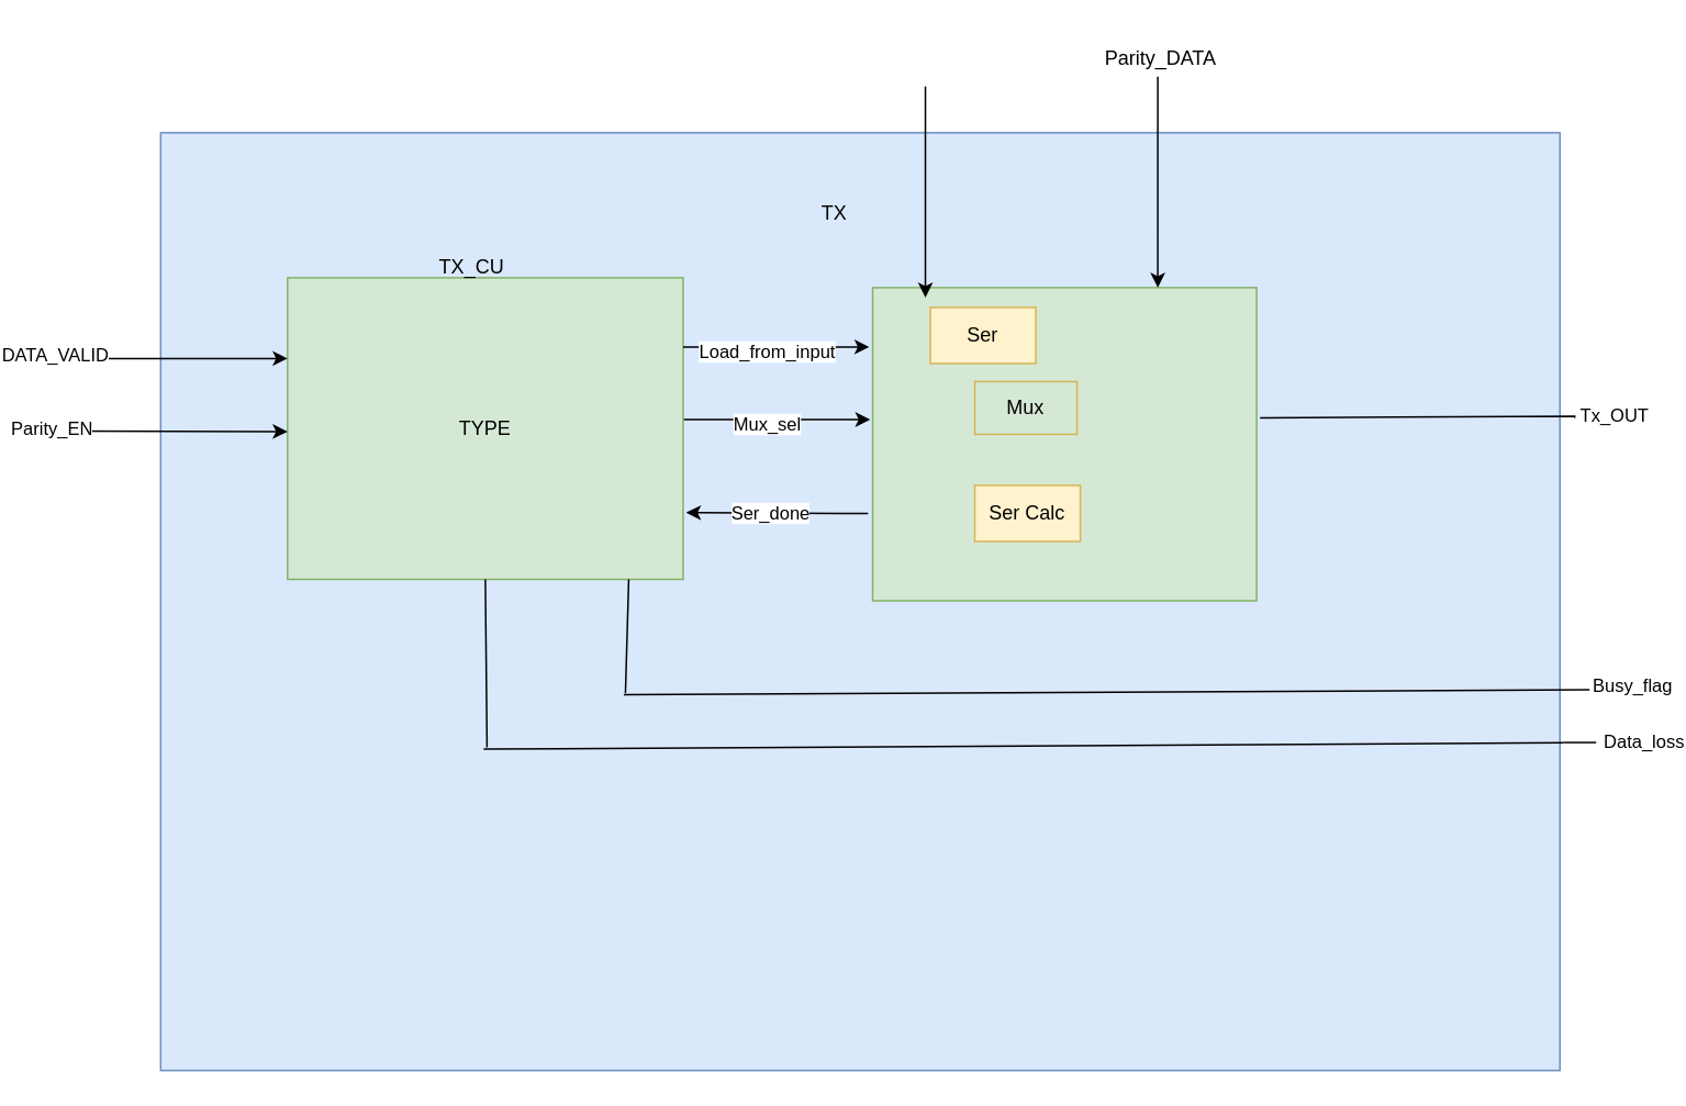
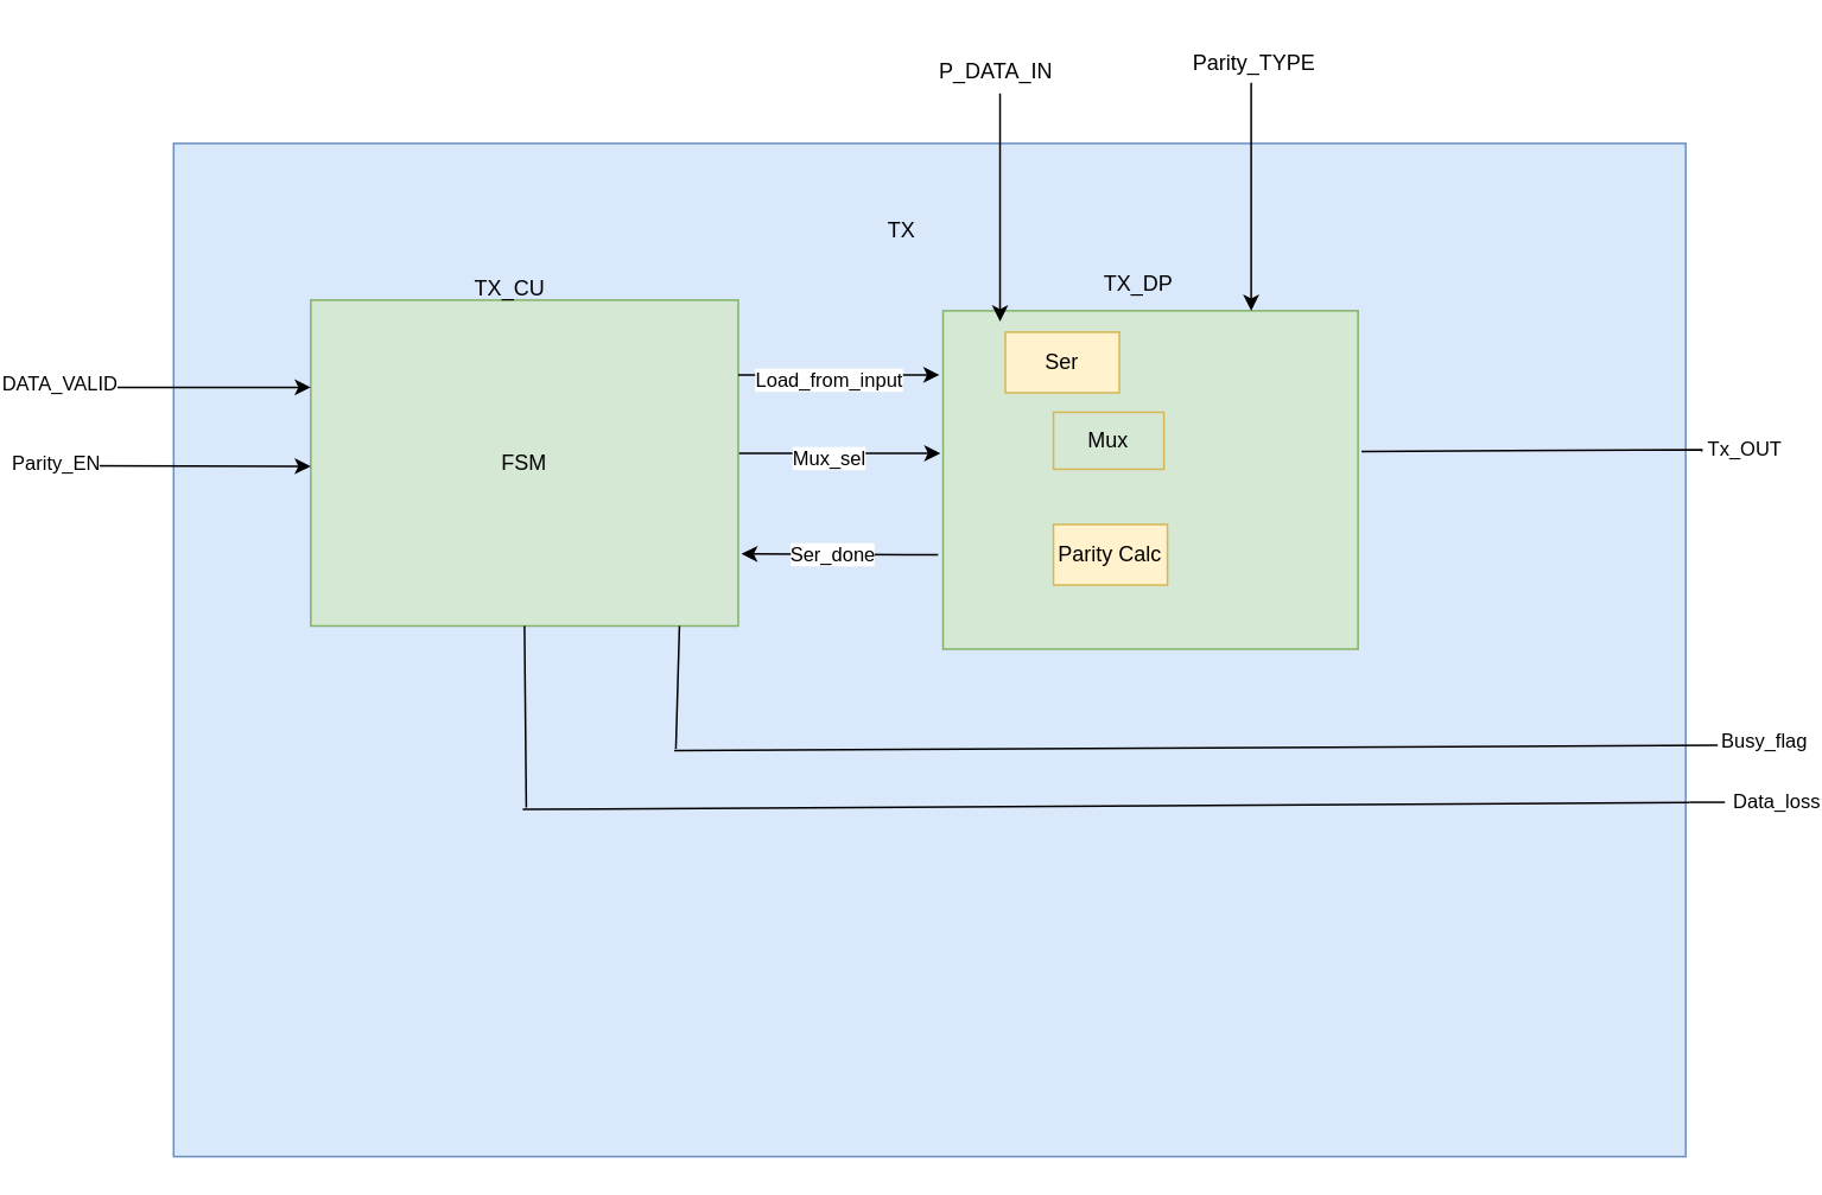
  <mxCell id="0" />
  <mxCell id="1" parent="0" />
  <mxCell id="2" value="" style="rounded=0;whiteSpace=wrap;html=1;fillColor=#dae8fc;strokeColor=#6c8ebf;" parent="1" vertex="1"><mxGeometry x="76" y="80" width="849" height="569" as="geometry" /></mxCell>
- <mxCell id="3" value="TYPE" style="rounded=0;whiteSpace=wrap;html=1;fillColor=#d5e8d4;strokeColor=#82b366;" parent="1" vertex="1"><mxGeometry x="153" y="168" width="240" height="183" as="geometry" /></mxCell>
+ <mxCell id="3" value="FSM" style="rounded=0;whiteSpace=wrap;html=1;fillColor=#d5e8d4;strokeColor=#82b366;" parent="1" vertex="1"><mxGeometry x="153" y="168" width="240" height="183" as="geometry" /></mxCell>
  <mxCell id="4" value="TX_CU" style="text;html=1;strokeColor=none;fillColor=none;align=center;verticalAlign=middle;whiteSpace=wrap;rounded=0;" parent="1" vertex="1"><mxGeometry x="235" y="147" width="60" height="30" as="geometry" /></mxCell>
  <mxCell id="5" value="" style="rounded=0;whiteSpace=wrap;html=1;fillColor=#d5e8d4;strokeColor=#82b366;" parent="1" vertex="1"><mxGeometry x="508" y="174" width="233" height="190" as="geometry" /></mxCell>
+ <mxCell id="6" value="TX_DP" style="text;html=1;strokeColor=none;fillColor=none;align=center;verticalAlign=middle;whiteSpace=wrap;rounded=0;" parent="1" vertex="1"><mxGeometry x="588" y="144" width="60" height="30" as="geometry" /></mxCell>
  <mxCell id="7" value="TX" style="text;html=1;strokeColor=none;fillColor=none;align=center;verticalAlign=middle;whiteSpace=wrap;rounded=0;" parent="1" vertex="1"><mxGeometry x="455" y="114" width="60" height="30" as="geometry" /></mxCell>
  <mxCell id="8" value="Ser" style="rounded=0;whiteSpace=wrap;html=1;fillColor=#fff2cc;strokeColor=#d6b656;" parent="1" vertex="1"><mxGeometry x="543" y="186" width="64" height="34" as="geometry" /></mxCell>
- <mxCell id="9" value="Ser Calc" style="rounded=0;whiteSpace=wrap;html=1;fillColor=#fff2cc;strokeColor=#d6b656;" parent="1" vertex="1"><mxGeometry x="570" y="294" width="64" height="34" as="geometry" /></mxCell>
+ <mxCell id="9" value="Parity Calc" style="rounded=0;whiteSpace=wrap;html=1;fillColor=#fff2cc;strokeColor=#d6b656;" parent="1" vertex="1"><mxGeometry x="570" y="294" width="64" height="34" as="geometry" /></mxCell>
  <mxCell id="10" value="Mux" style="rounded=0;whiteSpace=wrap;html=1;fillColor=#d5e8d4;strokeColor=#d6b656;" parent="1" vertex="1"><mxGeometry x="570" y="231" width="62" height="32" as="geometry" /></mxCell>
  <mxCell id="11" value="" style="endArrow=none;html=1;rounded=0;" parent="1" edge="1"><mxGeometry width="50" height="50" relative="1" as="geometry"><mxPoint x="743" y="253" as="sourcePoint" /><mxPoint x="934" y="253" as="targetPoint" /><Array as="points"><mxPoint x="934" y="252" /></Array></mxGeometry></mxCell>
  <mxCell id="12" value="Tx_OUT" style="edgeLabel;html=1;align=center;verticalAlign=middle;resizable=0;points=[];" parent="11" vertex="1" connectable="0"><mxGeometry x="0.458" y="-1" relative="1" as="geometry"><mxPoint x="74" y="-2" as="offset" /></mxGeometry></mxCell>
  <mxCell id="13" value="" style="endArrow=none;html=1;rounded=0;" parent="1" edge="1"><mxGeometry width="50" height="50" relative="1" as="geometry"><mxPoint x="358" y="420" as="sourcePoint" /><mxPoint x="360" y="351" as="targetPoint" /></mxGeometry></mxCell>
  <mxCell id="14" value="" style="endArrow=none;html=1;rounded=0;" parent="1" edge="1"><mxGeometry width="50" height="50" relative="1" as="geometry"><mxPoint x="357" y="421" as="sourcePoint" /><mxPoint x="943" y="418" as="targetPoint" /></mxGeometry></mxCell>
  <mxCell id="15" value="Busy_flag" style="edgeLabel;html=1;align=center;verticalAlign=middle;resizable=0;points=[];" parent="14" vertex="1" connectable="0"><mxGeometry x="0.768" relative="1" as="geometry"><mxPoint x="94" y="-3" as="offset" /></mxGeometry></mxCell>
  <mxCell id="16" value="" style="endArrow=none;html=1;rounded=0;" parent="1" edge="1"><mxGeometry width="50" height="50" relative="1" as="geometry"><mxPoint x="927" y="450" as="sourcePoint" /><mxPoint x="947" y="450" as="targetPoint" /></mxGeometry></mxCell>
  <mxCell id="17" value="" style="endArrow=none;html=1;rounded=0;entryX=0.5;entryY=1;entryDx=0;entryDy=0;" parent="1" target="3" edge="1"><mxGeometry width="50" height="50" relative="1" as="geometry"><mxPoint x="274" y="453" as="sourcePoint" /><mxPoint x="324" y="403" as="targetPoint" /></mxGeometry></mxCell>
  <mxCell id="18" value="" style="endArrow=none;html=1;rounded=0;" parent="1" edge="1"><mxGeometry width="50" height="50" relative="1" as="geometry"><mxPoint x="272" y="454" as="sourcePoint" /><mxPoint x="927" y="450.175" as="targetPoint" /></mxGeometry></mxCell>
  <mxCell id="19" value="Data_loss" style="edgeLabel;html=1;align=center;verticalAlign=middle;resizable=0;points=[];" parent="18" vertex="1" connectable="0"><mxGeometry x="0.905" y="-1" relative="1" as="geometry"><mxPoint x="80" y="-2" as="offset" /></mxGeometry></mxCell>
  <mxCell id="20" value="" style="endArrow=classic;html=1;rounded=0;" parent="1" edge="1"><mxGeometry width="50" height="50" relative="1" as="geometry"><mxPoint x="393" y="210" as="sourcePoint" /><mxPoint x="506" y="210" as="targetPoint" /></mxGeometry></mxCell>
  <mxCell id="21" value="Load_from_input" style="edgeLabel;html=1;align=center;verticalAlign=middle;resizable=0;points=[];" parent="20" vertex="1" connectable="0"><mxGeometry x="-0.115" y="-2" relative="1" as="geometry"><mxPoint as="offset" /></mxGeometry></mxCell>
  <mxCell id="22" value="" style="endArrow=classic;html=1;rounded=0;entryX=1.019;entryY=0.546;entryDx=0;entryDy=0;entryPerimeter=0;" parent="1" edge="1"><mxGeometry width="50" height="50" relative="1" as="geometry"><mxPoint x="505.22" y="311.025" as="sourcePoint" /><mxPoint x="394.78" y="310.498" as="targetPoint" /></mxGeometry></mxCell>
  <mxCell id="23" value="Ser_done" style="edgeLabel;html=1;align=center;verticalAlign=middle;resizable=0;points=[];" parent="22" vertex="1" connectable="0"><mxGeometry x="0.485" y="2" relative="1" as="geometry"><mxPoint x="22" y="-2" as="offset" /></mxGeometry></mxCell>
  <mxCell id="24" value="" style="endArrow=classic;html=1;rounded=0;" parent="1" edge="1"><mxGeometry width="50" height="50" relative="1" as="geometry"><mxPoint x="393.5" y="254" as="sourcePoint" /><mxPoint x="506.5" y="254" as="targetPoint" /></mxGeometry></mxCell>
  <mxCell id="25" value="Mux_sel" style="edgeLabel;html=1;align=center;verticalAlign=middle;resizable=0;points=[];" parent="24" vertex="1" connectable="0"><mxGeometry x="-0.115" y="-2" relative="1" as="geometry"><mxPoint as="offset" /></mxGeometry></mxCell>
  <mxCell id="26" value="" style="endArrow=classic;html=1;rounded=0;" parent="1" edge="1"><mxGeometry width="50" height="50" relative="1" as="geometry"><mxPoint x="20" y="217" as="sourcePoint" /><mxPoint x="153" y="217" as="targetPoint" /></mxGeometry></mxCell>
  <mxCell id="27" value="DATA_VALID" style="edgeLabel;html=1;align=center;verticalAlign=middle;resizable=0;points=[];" parent="26" vertex="1" connectable="0"><mxGeometry x="-0.649" y="-3" relative="1" as="geometry"><mxPoint x="-32" y="-6" as="offset" /></mxGeometry></mxCell>
  <mxCell id="28" value="" style="endArrow=classic;html=1;rounded=0;" parent="1" edge="1"><mxGeometry width="50" height="50" relative="1" as="geometry"><mxPoint x="540" y="147" as="sourcePoint" /><mxPoint x="540" y="180" as="targetPoint" /><Array as="points"><mxPoint x="540" y="52" /></Array></mxGeometry></mxCell>
  <mxCell id="29" value="" style="endArrow=classic;html=1;rounded=0;" parent="1" edge="1"><mxGeometry width="50" height="50" relative="1" as="geometry"><mxPoint x="681" y="141" as="sourcePoint" /><mxPoint x="681" y="174" as="targetPoint" /><Array as="points"><mxPoint x="681" y="46" /></Array></mxGeometry></mxCell>
- <mxCell id="31" value="Parity_DATA" style="text;html=1;strokeColor=none;fillColor=none;align=center;verticalAlign=middle;whiteSpace=wrap;rounded=0;" parent="1" vertex="1"><mxGeometry x="653" y="20" width="60" height="30" as="geometry" /></mxCell>
+ <mxCell id="30" value="P_DATA_IN" style="text;html=1;strokeColor=none;fillColor=none;align=center;verticalAlign=middle;whiteSpace=wrap;rounded=0;" parent="1" vertex="1"><mxGeometry x="508" width="60" height="30" as="geometry" y="25" /></mxCell>
+ <mxCell id="31" value="Parity_TYPE" style="text;html=1;strokeColor=none;fillColor=none;align=center;verticalAlign=middle;whiteSpace=wrap;rounded=0;" parent="1" vertex="1"><mxGeometry x="653" y="20" width="60" height="30" as="geometry" /></mxCell>
  <mxCell id="32" value="" style="endArrow=classic;html=1;rounded=0;" parent="1" edge="1"><mxGeometry width="50" height="50" relative="1" as="geometry"><mxPoint x="21" y="261" as="sourcePoint" /><mxPoint x="153" y="261.33" as="targetPoint" /></mxGeometry></mxCell>
  <mxCell id="33" value="Parity_EN" style="edgeLabel;html=1;align=center;verticalAlign=middle;resizable=0;points=[];" parent="32" vertex="1" connectable="0"><mxGeometry x="-0.788" y="1" relative="1" as="geometry"><mxPoint x="-26" y="-1" as="offset" /></mxGeometry></mxCell>
